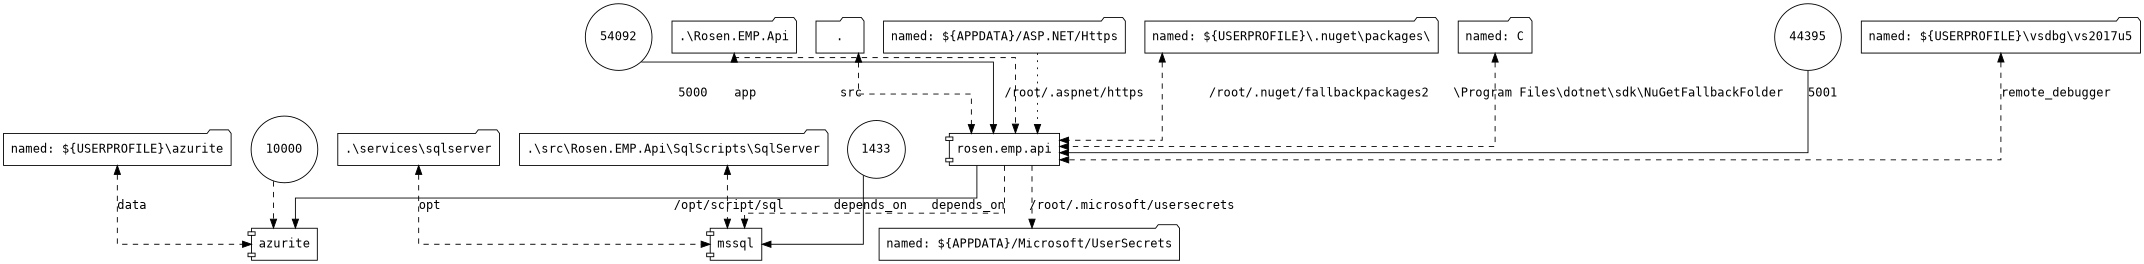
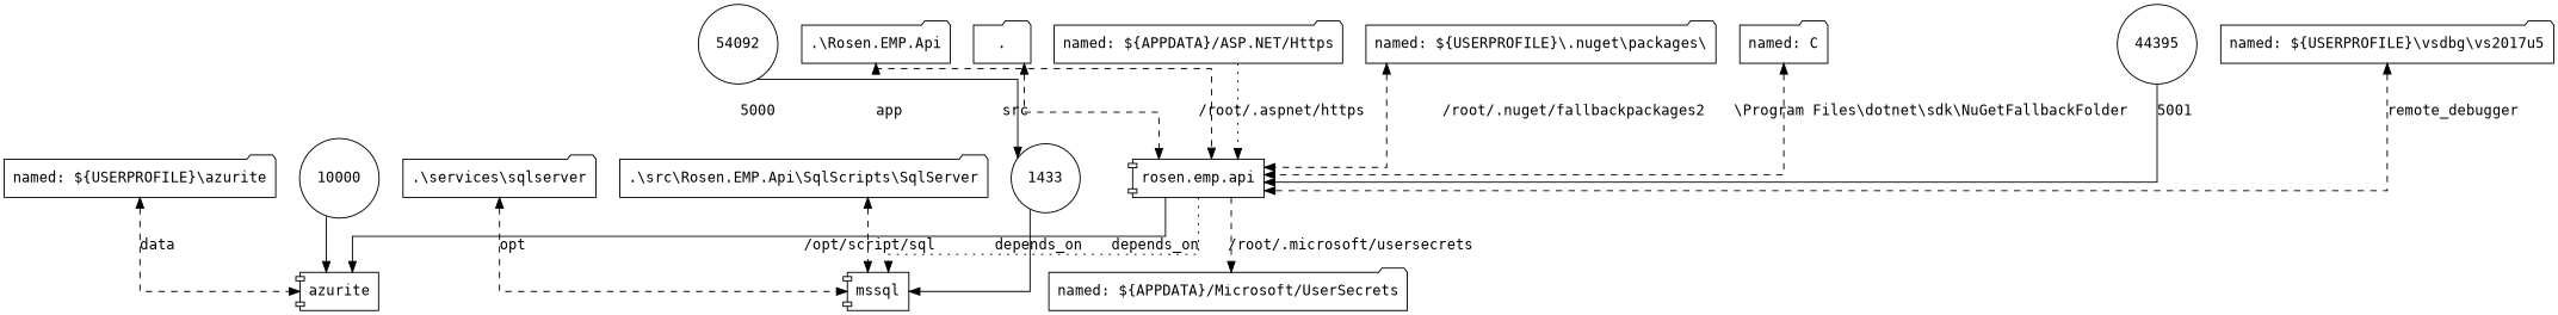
  digraph {
    bgcolor="#ffffff"
    fontname="DejaVu Sans Mono"
    nodesep=0.3
    rankdir=TB
    splines=ortho
    node [fontname="DejaVu Sans Mono" shape=folder]
    edge [fontname="DejaVu Sans Mono" style=dashed]
    azurite [shape=component]
    "named: ${USERPROFILE}\\azurite"
    10000 [shape=circle]
    mssql [shape=component]
    ".\\services\\sqlserver"
    ".\\src\\Rosen.EMP.Api\\SqlScripts\\SqlServer"
    1433 [shape=circle]
    "rosen.emp.api" [shape=component]
    "named: ${APPDATA}/Microsoft/UserSecrets"
    "named: ${USERPROFILE}\\vsdbg\\vs2017u5"
    ".\\Rosen.EMP.Api"
    "."
    "named: ${APPDATA}/ASP.NET/Https"
    "named: ${USERPROFILE}\\.nuget\\packages\\"
    "named: C"
    54092 [shape=circle]
    44395 [shape=circle]
    "named: ${USERPROFILE}\\azurite" -> azurite [dir=both label=data]
-   10000 -> azurite
+   10000 -> azurite [style=solid]
    ".\\services\\sqlserver" -> mssql [dir=both label=opt]
    ".\\src\\Rosen.EMP.Api\\SqlScripts\\SqlServer" -> mssql [dir=both label="/opt/script/sql"]
    1433 -> mssql [style=solid]
    "rosen.emp.api" -> azurite [label=depends_on style=solid]
-   "rosen.emp.api" -> mssql [label=depends_on labeljust=l]
+   "rosen.emp.api" -> mssql [label=depends_on labeljust=l style=dotted]
    "rosen.emp.api" -> "named: ${APPDATA}/Microsoft/UserSecrets" [label="/root/.microsoft/usersecrets"]
    "named: ${USERPROFILE}\\vsdbg\\vs2017u5" -> "rosen.emp.api" [dir=both label=remote_debugger]
    ".\\Rosen.EMP.Api" -> "rosen.emp.api" [dir=both label=app]
    "." -> "rosen.emp.api" [dir=both label=src]
    "named: ${APPDATA}/ASP.NET/Https" -> "rosen.emp.api" [label="/root/.aspnet/https" style=dotted]
    "named: ${USERPROFILE}\\.nuget\\packages\\" -> "rosen.emp.api" [dir=both label="/root/.nuget/fallbackpackages2"]
    "named: C" -> "rosen.emp.api" [dir=both label="\\Program Files\\dotnet\\sdk\\NuGetFallbackFolder"]
-   54092 -> "rosen.emp.api" [label=5000 style=solid]
+   54092 -> 1433 [label=5000 style=solid]
    44395 -> "rosen.emp.api" [label=5001 style=solid]
  }
